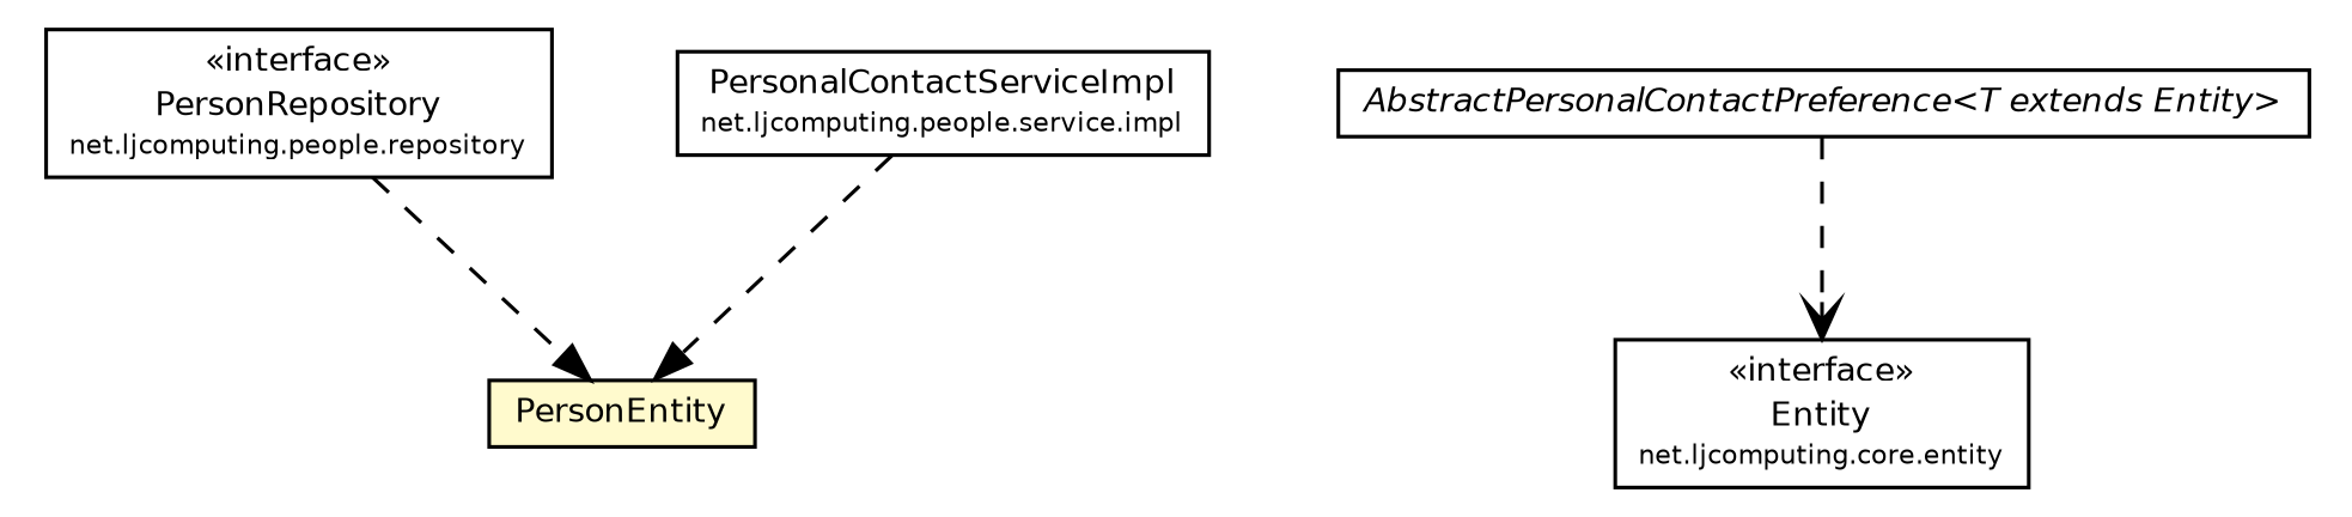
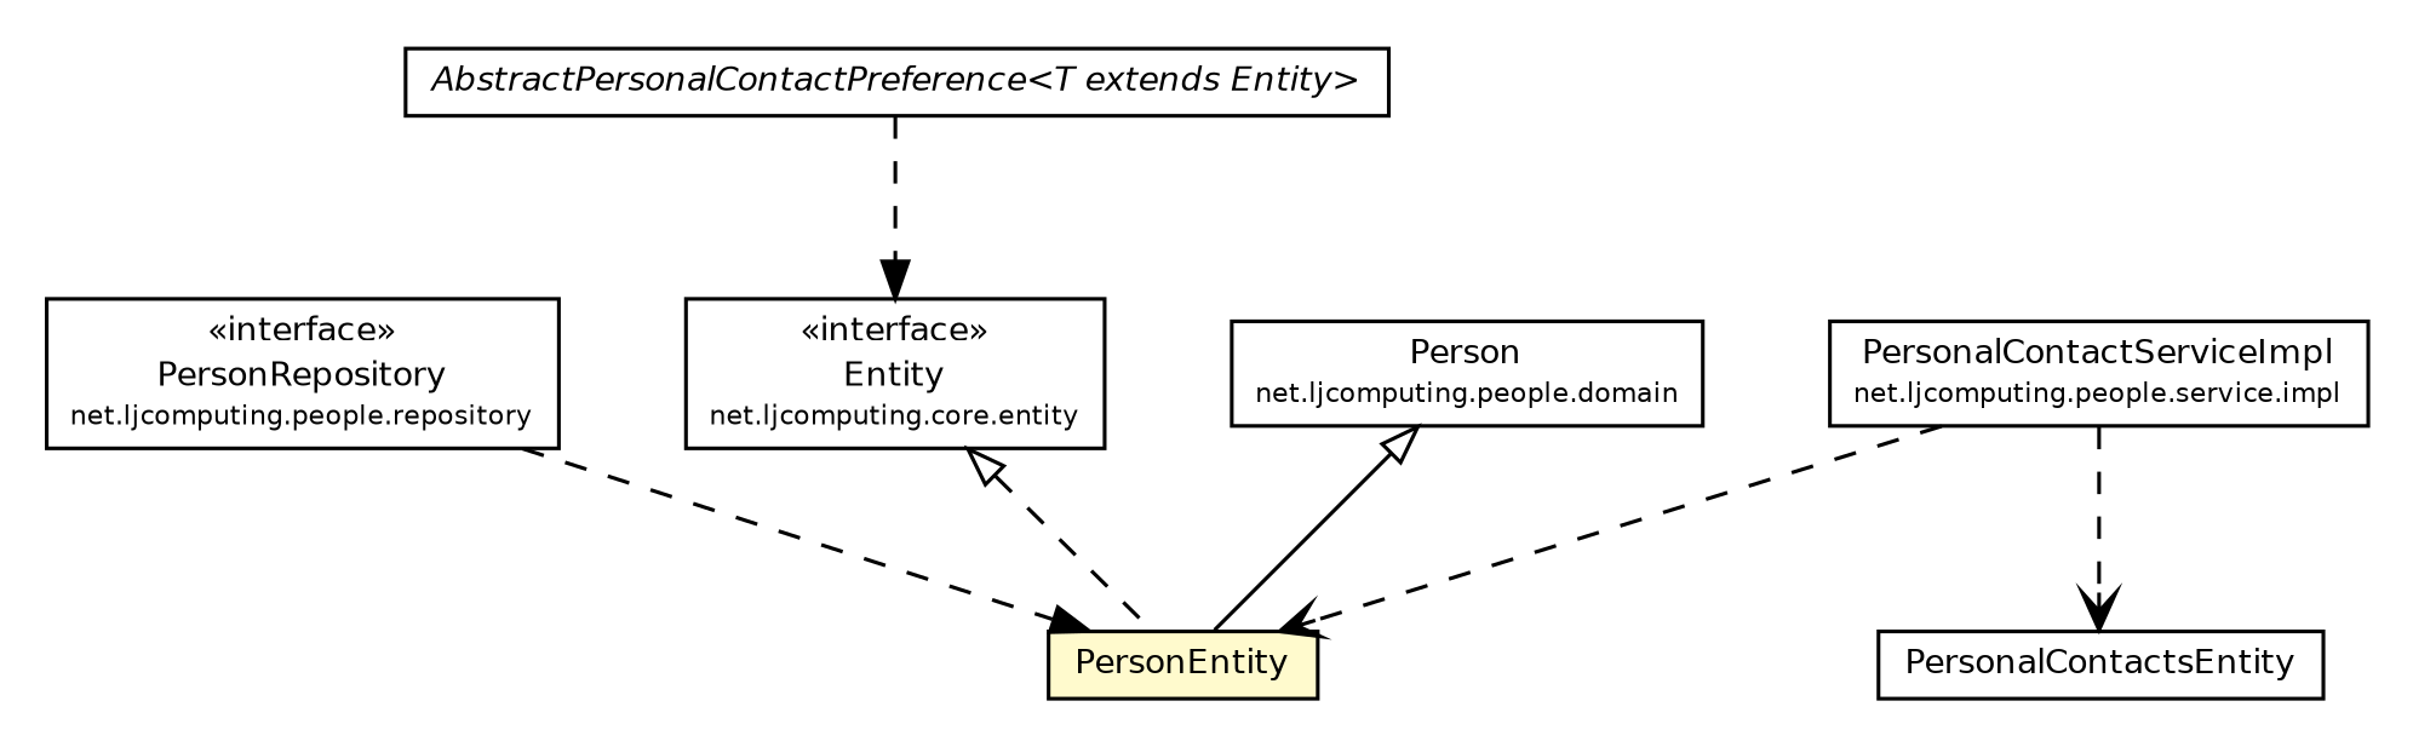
  digraph {
    nodesep=0.25
    ranksep=0.5
    node [fontcolor=black fontname=Helvetica fontsize=9.0 shape=plaintext]
    edge [arrowhead=open color=black fontcolor=black fontname=Helvetica fontsize=10.0 headport=p labelfontname=Helvetica labelfontsize=10 style=dashed tailport=p]
    n1 [label=<<table title="net.ljcomputing.people.repository.PersonRepository" border="0" cellborder="1" cellspacing="0" cellpadding="2" port="p" href="../repository/PersonRepository.html"> 		<tr><td><table border="0" cellspacing="0" cellpadding="1"> <tr><td align="center" balign="center"> &#171;interface&#187; </td></tr> <tr><td align="center" balign="center"> PersonRepository </td></tr> <tr><td align="center" balign="center"><font point-size="7.0"> net.ljcomputing.people.repository </font></td></tr> 		</table></td></tr> 		</table>>]
    n2 [label=<<table title="net.ljcomputing.people.entity.PersonEntity" border="0" cellborder="1" cellspacing="0" cellpadding="2" port="p" bgcolor="lemonChiffon" href="./PersonEntity.html"> 		<tr><td><table border="0" cellspacing="0" cellpadding="1"> <tr><td align="center" balign="center"> PersonEntity </td></tr> 		</table></td></tr> 		</table>>]
    n3 [label=<<table title="net.ljcomputing.people.entity.AbstractPersonalContactPreference" border="0" cellborder="1" cellspacing="0" cellpadding="2" port="p" href="./AbstractPersonalContactPreference.html"> 		<tr><td><table border="0" cellspacing="0" cellpadding="1"> <tr><td align="center" balign="center"><font face="Helvetica-Oblique"> AbstractPersonalContactPreference&lt;T extends Entity&gt; </font></td></tr> 		</table></td></tr> 		</table>>]
    n4 [label=<<table title="net.ljcomputing.core.entity.Entity" border="0" cellborder="1" cellspacing="0" cellpadding="2" port="p"> 		<tr><td><table border="0" cellspacing="0" cellpadding="1"> <tr><td align="center" balign="center"> &#171;interface&#187; </td></tr> <tr><td align="center" balign="center"> Entity </td></tr> <tr><td align="center" balign="center"><font point-size="7.0"> net.ljcomputing.core.entity </font></td></tr> 		</table></td></tr> 		</table>>]
+   n5 [label=<<table title="net.ljcomputing.people.entity.PersonalContactsEntity" border="0" cellborder="1" cellspacing="0" cellpadding="2" port="p" href="./PersonalContactsEntity.html"> 		<tr><td><table border="0" cellspacing="0" cellpadding="1"> <tr><td align="center" balign="center"> PersonalContactsEntity </td></tr> 		</table></td></tr> 		</table>>]
+   n6 [label=<<table title="net.ljcomputing.people.domain.Person" border="0" cellborder="1" cellspacing="0" cellpadding="2" port="p" href="../domain/Person.html"> 		<tr><td><table border="0" cellspacing="0" cellpadding="1"> <tr><td align="center" balign="center"> Person </td></tr> <tr><td align="center" balign="center"><font point-size="7.0"> net.ljcomputing.people.domain </font></td></tr> 		</table></td></tr> 		</table>>]
    n7 [label=<<table title="net.ljcomputing.people.service.impl.PersonalContactServiceImpl" border="0" cellborder="1" cellspacing="0" cellpadding="2" port="p" href="../service/impl/PersonalContactServiceImpl.html"> 		<tr><td><table border="0" cellspacing="0" cellpadding="1"> <tr><td align="center" balign="center"> PersonalContactServiceImpl </td></tr> <tr><td align="center" balign="center"><font point-size="7.0"> net.ljcomputing.people.service.impl </font></td></tr> 		</table></td></tr> 		</table>>]
    n1 -> n2 [arrowhead=normal]
-   n3 -> n4
-   n7 -> n2 [arrowhead=normal]
+   n3 -> n4 [arrowhead=normal]
+   n4 -> n2 [arrowtail=empty dir=back fontsize=10 arrowhead="" color="" fontcolor=""]
+   n6 -> n2 [arrowtail=empty dir=back fontsize=10 arrowhead="" color="" fontcolor="" style=""]
+   n7 -> n2
+   n7 -> n5
  }
